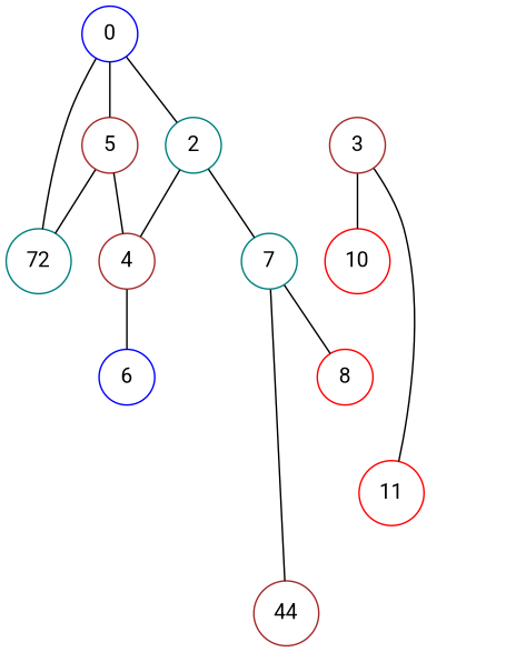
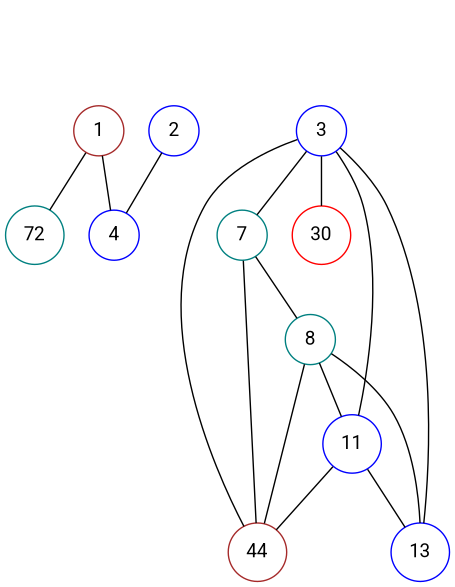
  graph {
    fontname=Roboto
    node [color=blue fontname=Roboto shape=circle]
    edge [fontname=Roboto]
-   0
-   1 [color=brown label=5]
-   2 [color=teal]
+   1 [color=brown]
+   2
    n4 [color=teal label=72]
-   4 [color=brown]
-   6
-   10 [color=red]
-   3 [color=brown]
+   4
+   10 [color=red label=30]
+   3
    7 [color=teal]
-   11 [color=red]
+   11
+   13
    n12 [color=brown label=44]
-   8 [color=red]
-   0 -- 1
-   0 -- 2
-   0 -- n4
+   8 [color=teal]
    1 -- n4
    1 -- 4
    2 -- 4
-   4 -- 6
    3 -- 10
-   2 -- 7
+   3 -- 7
    3 -- 11
+   3 -- 13
+   3 -- n12
    7 -- n12
    7 -- 8
+   11 -- 13
+   11 -- n12
+   8 -- 11
+   8 -- 13
+   8 -- n12
  }
